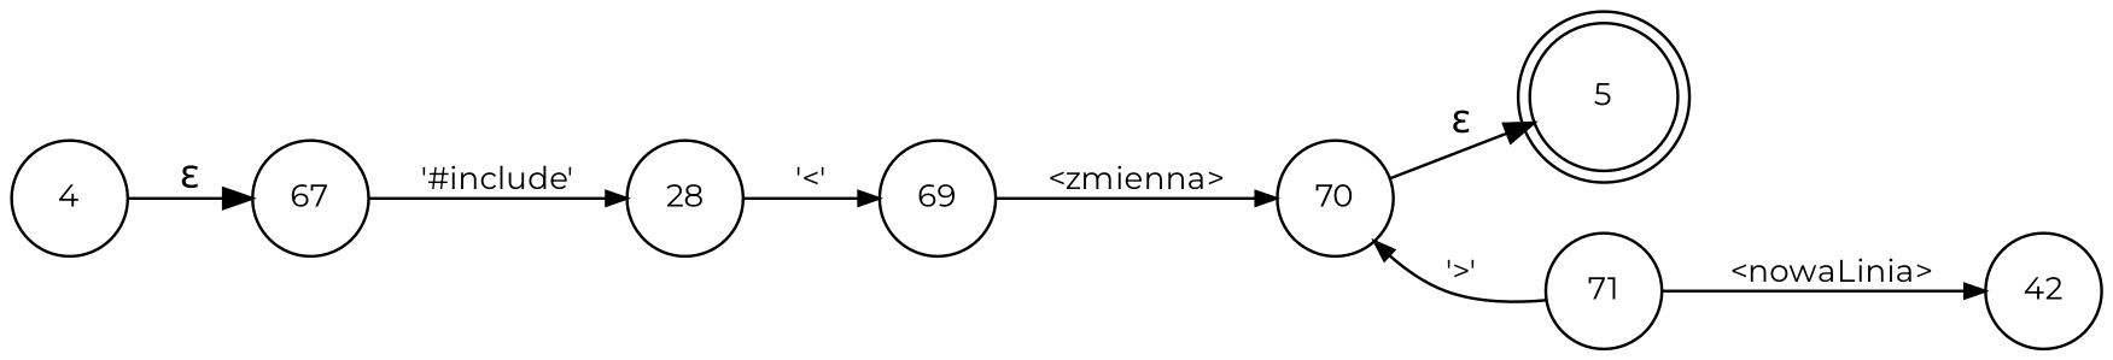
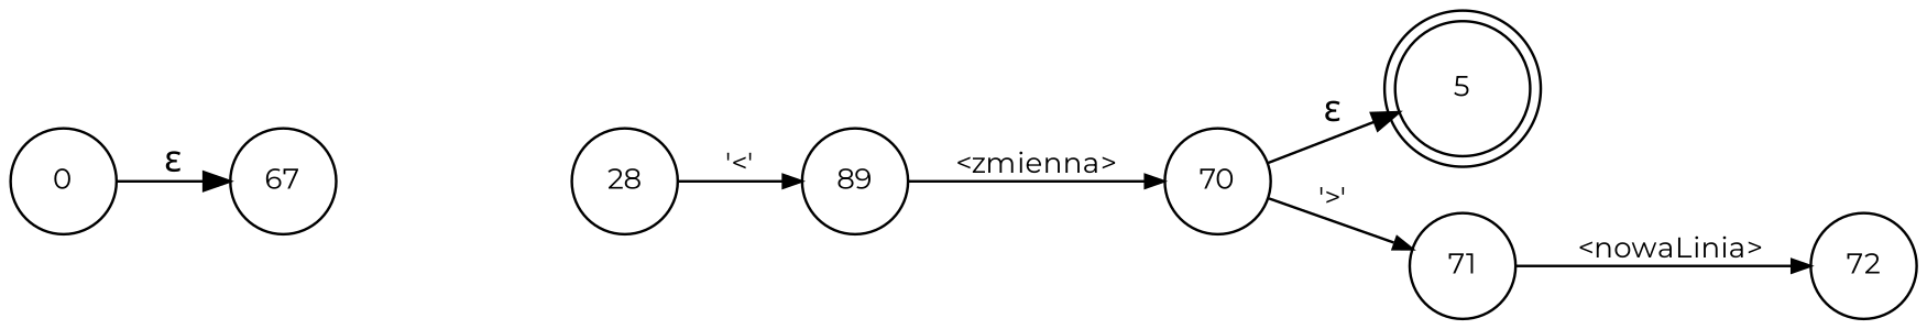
  digraph {
    fontname=Montserrat
    rankdir=LR
    node [fixedsize=true fontname=Montserrat fontsize=11 shape=circle peripheries=1]
    edge [arrowhead=normal arrowsize=.7 fontname=Montserrat fontsize=11]
    n1 [label=5 shape=doublecircle width=.6 peripheries=""]
    n2 [label=67 width=.55]
    n3 [label=28 width=.55]
-   n4 [label=69 width=.55]
-   n5 [label=4 width=.55]
+   n4 [label=89 width=.55]
+   n5 [label=0 width=.55]
    n6 [label=70 width=.55]
    n7 [label=71 width=.55]
-   n8 [label=42 width=.55]
-   n2 -> n3 [label="'#include'"]
+   n8 [label=72 width=.55]
    n3 -> n4 [label="'<'"]
    n4 -> n6 [label="<zmienna>"]
    n5 -> n2 [label="&epsilon;" arrowhead="" arrowsize="" fontsize=""]
    n6 -> n1 [label="&epsilon;" arrowhead="" arrowsize="" fontsize=""]
-   n7 -> n6 [label="'>'"]
+   n6 -> n7 [label="'>'"]
    n7 -> n8 [label="<nowaLinia>"]
  }
